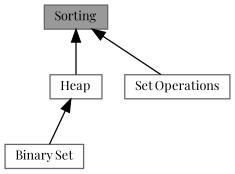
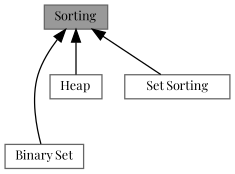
  digraph {
    fontname="Playfair Display"
    rankdir=TB
    node [color=grey40 fillcolor=white fontname="Playfair Display" fontsize=10 shape=box style=filled]
    edge [dir=back fontname="Playfair Display" fontsize=10 labelfontname=Helvetica labelfontsize=10 shape=plaintext style=solid]
    n1 [color=gray40 fillcolor=grey60 fontcolor=black height=0.2 label=Sorting width=0.4]
    n2 [height=0.2 label="Binary Set" width=0.4]
    n3 [height=0.2 label=Heap width=0.4]
-   n4 [height=0.2 label="Set Operations" width=0.4]
-   n3 -> n2
+   n4 [height=0.2 label="Set Sorting" width=0.4]
+   n1 -> n2
    n1 -> n3
    n1 -> n4
  }
